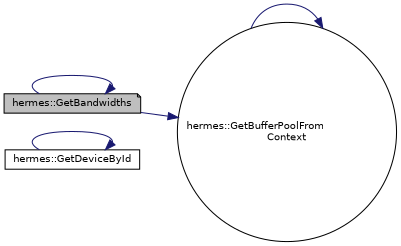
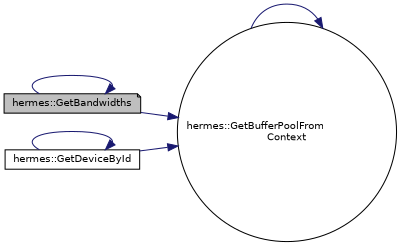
  digraph {
    rankdir=LR
    node [color=black fillcolor=white fontname=Helvetica fontsize=10 style=filled]
    edge [color=midnightblue fontname=Helvetica fontsize=10 labelfontname=Helvetica labelfontsize=10 style=solid]
    n1 [fillcolor=grey75 fontcolor=black height=0.2 label="hermes::GetBandwidths" shape=note width=0.4]
    n2 [height=0.2 label="hermes::GetBufferPoolFrom\lContext" shape=circle width=0.4]
    n3 [height=0.2 label="hermes::GetDeviceById" shape=box width=0.4]
    n1 -> n1
    n1 -> n2
    n2 -> n2
+   n3 -> n2
    n3 -> n3
  }
